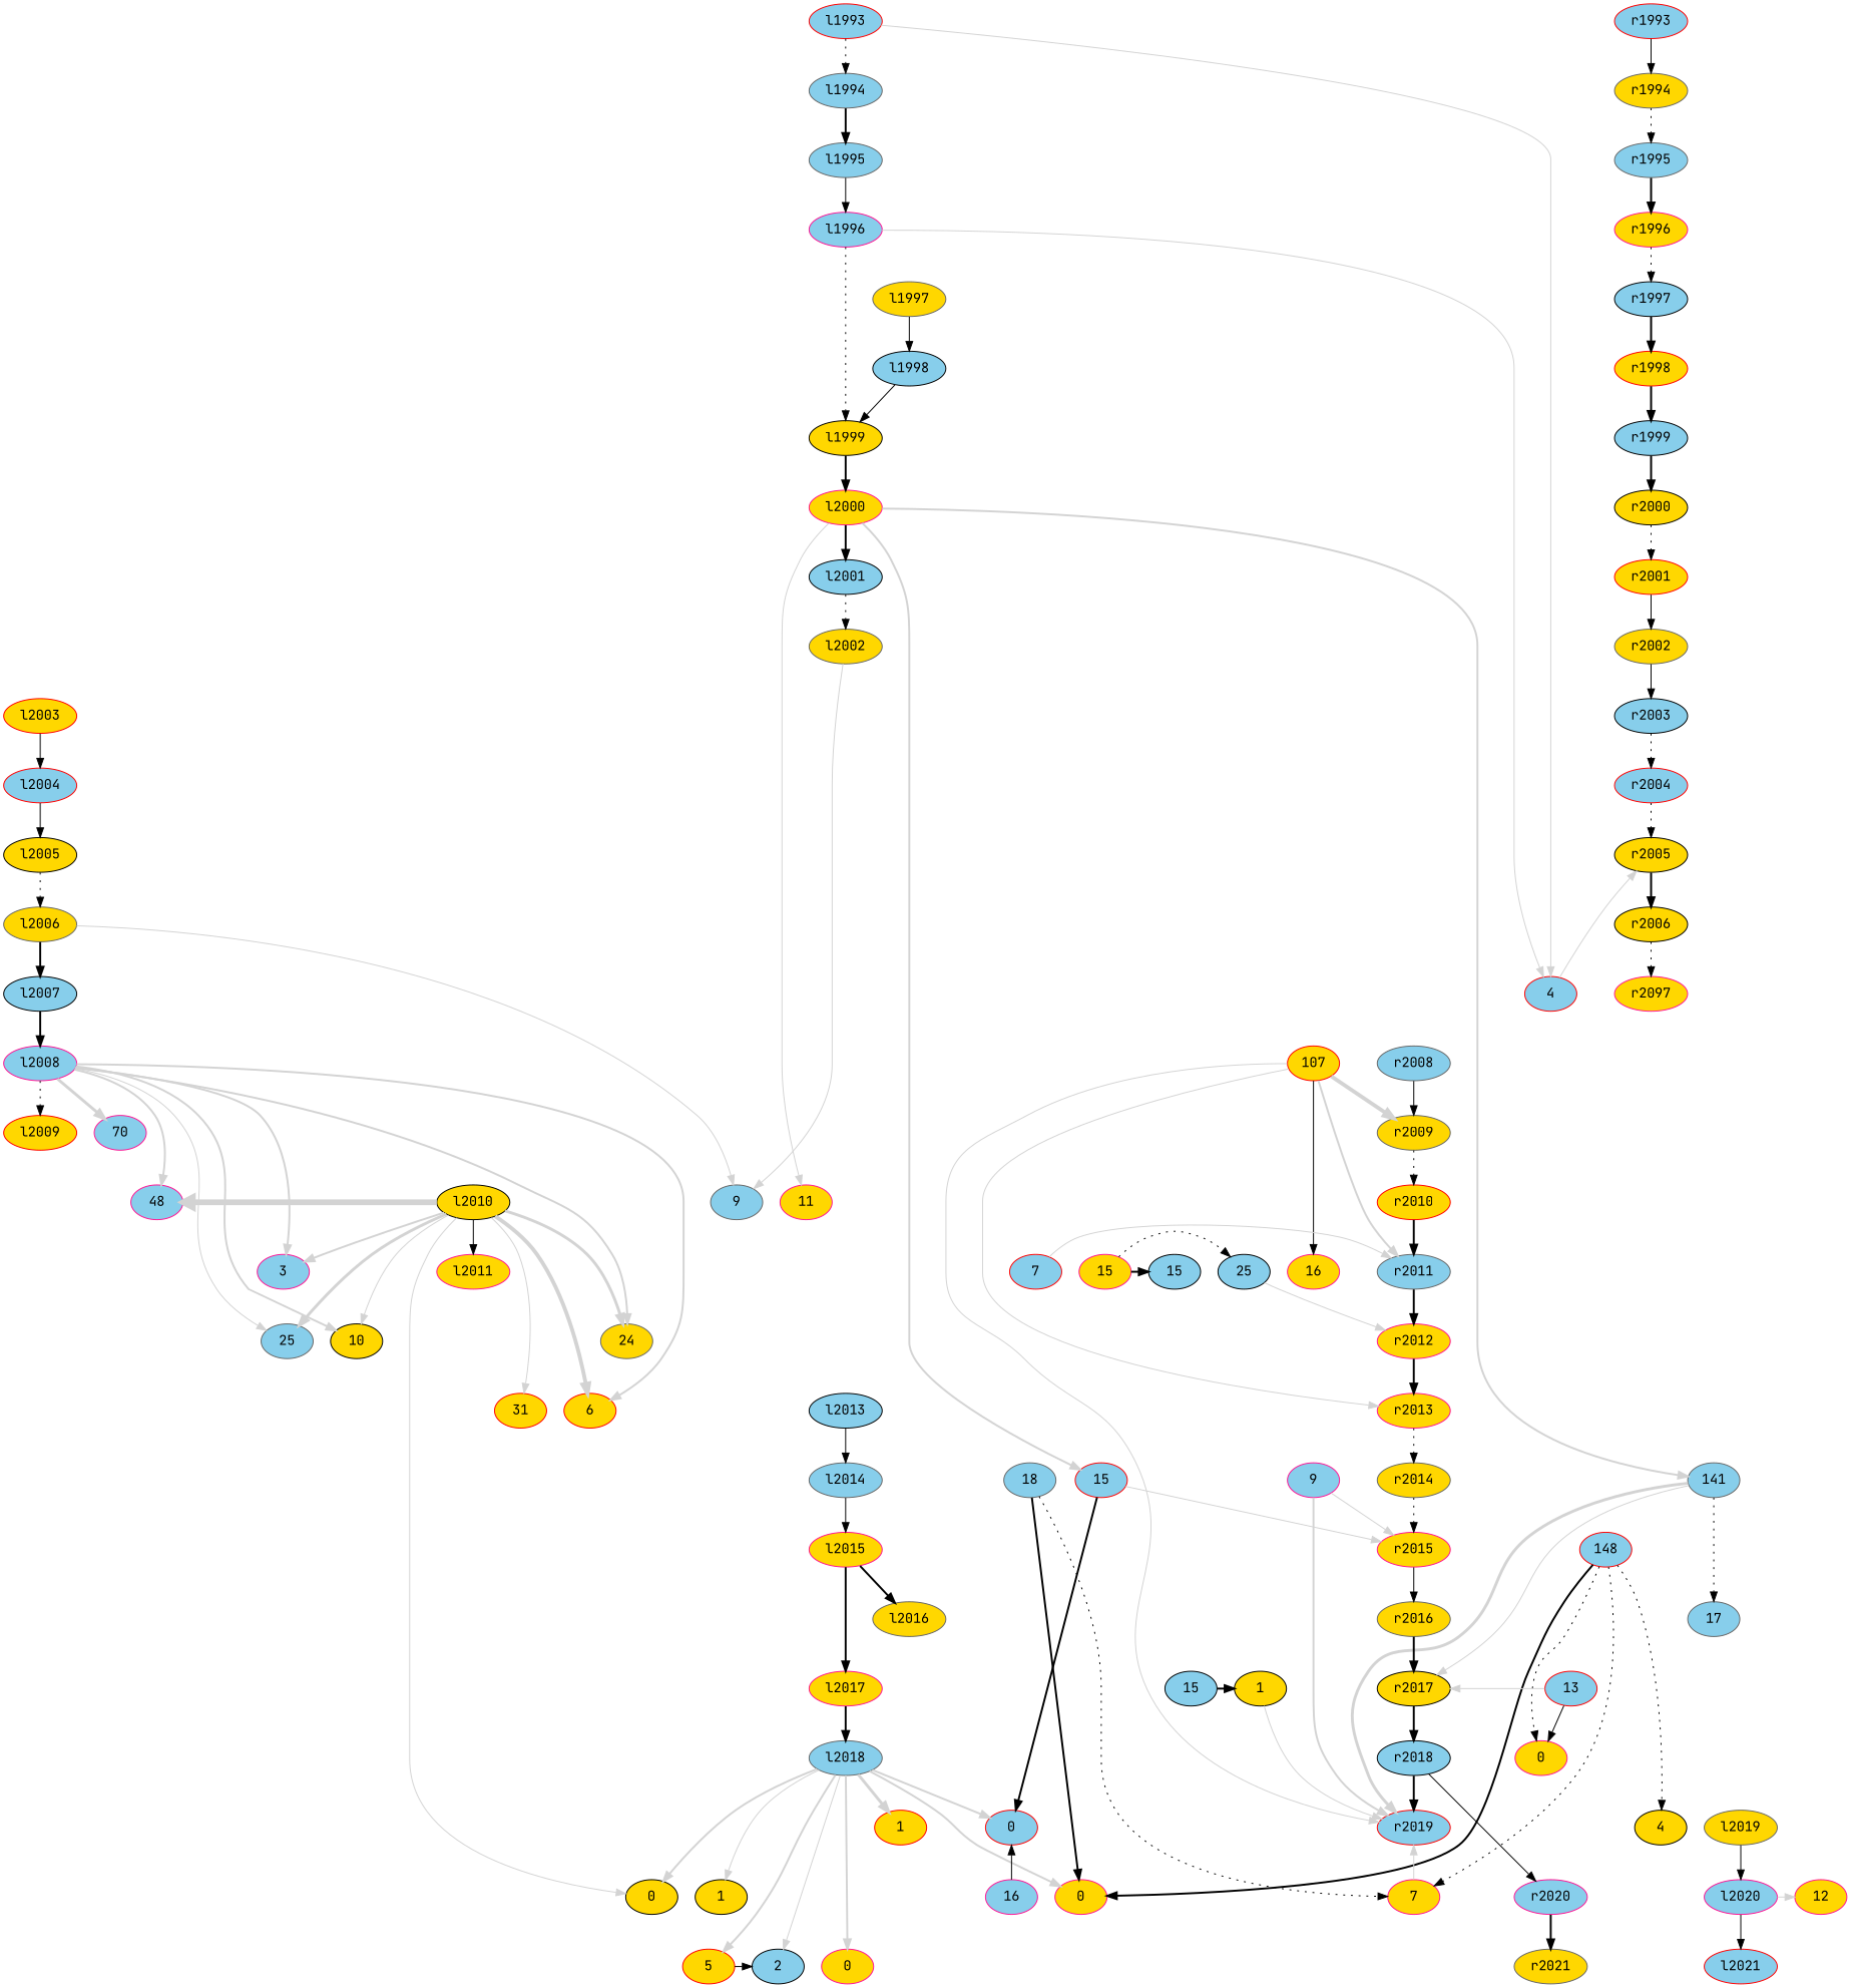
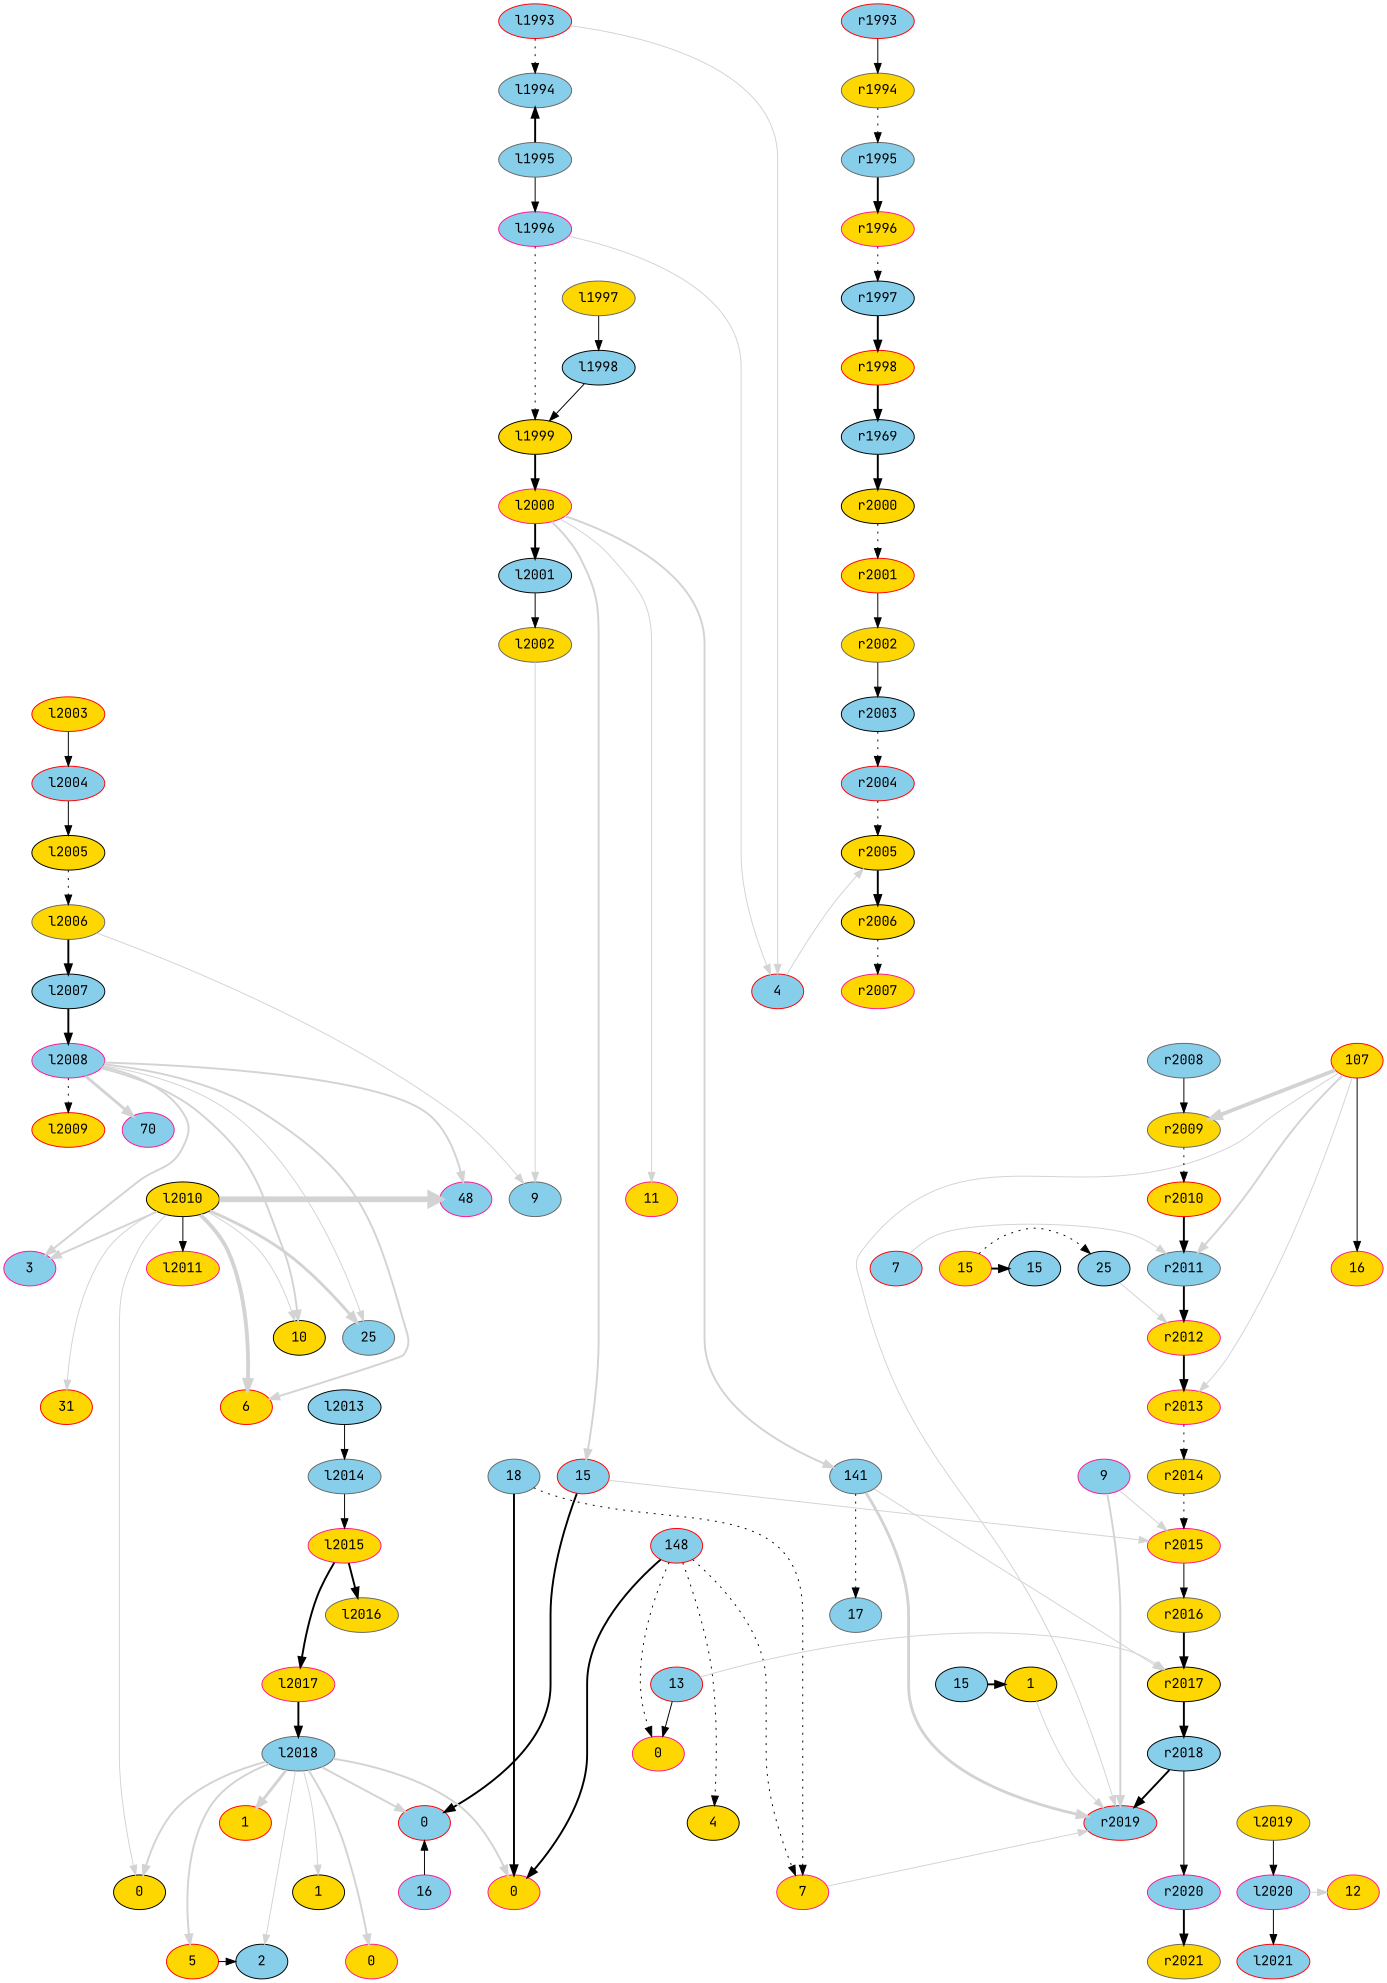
  digraph {
    crossing_type=0
    fontname="JetBrains Mono"
    node [color=deeppink fillcolor=gold fontname="JetBrains Mono" style=filled]
    edge [fontname="JetBrains Mono" weight=10000]
    l1993 [color=red fillcolor=skyblue]
    r1993 [color=red fillcolor=skyblue]
    l1994 [color=gray40 fillcolor=skyblue]
    r1994 [color=gray40]
    l1995 [color=gray40 fillcolor=skyblue]
    r1995 [color=gray40 fillcolor=skyblue]
    l1996 [fillcolor=skyblue]
    r1996
    l1997 [color=gray40]
    r1997 [color=black fillcolor=skyblue]
    l1998 [color=black fillcolor=skyblue]
    r1998 [color=red]
    l2001 [color=black fillcolor=skyblue]
    r2001 [color=red]
    l1999 [color=black]
-   r1999 [color=black fillcolor=skyblue]
+   r1999 [color=black fillcolor=skyblue label=r1969]
    l2000
    r2000 [color=black]
    l2002 [color=gray40]
    r2002 [color=gray40]
    l2003 [color=red]
    r2003 [color=black fillcolor=skyblue]
    l2004 [color=red fillcolor=skyblue]
    r2004 [color=red fillcolor=skyblue]
    l2005 [color=black]
    r2005 [color=black]
    l2006 [color=gray40]
    r2006 [color=black]
    l2007 [color=black fillcolor=skyblue]
    n30 [color=red fillcolor=skyblue label=4]
-   r2007 [label=r2097]
+   r2007
    l2008 [fillcolor=skyblue]
    n33 [color=red label=107]
    r2008 [color=gray40 fillcolor=skyblue]
    l2009 [color=red]
    n36 [fillcolor=skyblue label=70]
    r2009 [color=gray40]
    l2010 [color=black]
    n39 [color=gray40 fillcolor=skyblue label=9]
    n40 [fillcolor=skyblue label=48]
    n41 [label=11]
    r2010 [color=red]
    l2011
    n44 [color=black fillcolor=skyblue label=25]
    n45 [color=red fillcolor=skyblue label=7]
    n46 [label=15]
    n47 [label=16]
    n48 [color=black fillcolor=skyblue label=15]
    n49 [fillcolor=skyblue label=3]
    r2011 [color=gray40 fillcolor=skyblue]
    n51 [color=black label=10]
    n52 [color=gray40 fillcolor=skyblue label=25]
-   n53 [color=gray40 label=24]
    r2012
    l2013 [color=black fillcolor=skyblue]
    n56 [color=red label=31]
    n57 [color=red label=6]
    r2013
    l2014 [color=gray40 fillcolor=skyblue]
    n60 [color=gray40 fillcolor=skyblue label=18]
    n61 [fillcolor=skyblue label=9]
    n62 [color=gray40 fillcolor=skyblue label=141]
    n63 [color=red fillcolor=skyblue label=15]
    r2014 [color=gray40]
    l2015
    n66 [color=red fillcolor=skyblue label=148]
    r2015
    l2016 [color=gray40]
    n69 [color=gray40 fillcolor=skyblue label=17]
    r2016 [color=gray40]
    l2017
    n72 [color=black label=1]
    n73 [color=red fillcolor=skyblue label=13]
    n74 [color=black fillcolor=skyblue label=15]
    r2017 [color=black]
    l2018 [color=gray40 fillcolor=skyblue]
    n77 [label=0]
    r2018 [color=black fillcolor=skyblue]
    l2019 [color=gray40]
    n80 [color=black label=4]
    n81 [color=red label=1]
    n82 [color=red fillcolor=skyblue label=0]
    r2019 [color=red fillcolor=skyblue]
    l2020 [fillcolor=skyblue]
    n85 [label=12]
    n86 [label=0]
    n87 [color=black label=1]
    n88 [fillcolor=skyblue label=16]
    n89 [label=7]
    n90 [color=black label=0]
    r2020 [fillcolor=skyblue]
    l2021 [color=red fillcolor=skyblue]
    n93 [color=red label=5]
    n94 [label=0]
    n95 [color=black fillcolor=skyblue label=2]
    r2021 [color=gray40]
    subgraph sub_1 {
      rank=same
      l1993
      r1993
    }
    subgraph sub_2 {
      rank=same
      l1994
      r1994
    }
    subgraph sub_3 {
      rank=same
      l1995
      r1995
    }
    subgraph sub_4 {
      rank=same
      l1996
      r1996
    }
    subgraph sub_5 {
      rank=same
      l1997
      r1997
    }
    subgraph sub_6 {
      rank=same
      l1998
      r1998
    }
    subgraph sub_7 {
      rank=same
      l2001
      r2001
    }
    subgraph sub_8 {
      rank=same
      l1999
      r1999
    }
    subgraph sub_9 {
      rank=same
      l2000
      r2000
    }
    subgraph sub_10 {
      rank=same
      l2002
      r2002
    }
    subgraph sub_11 {
      rank=same
      l2003
      r2003
    }
    subgraph sub_12 {
      rank=same
      l2004
      r2004
    }
    subgraph sub_13 {
      rank=same
      l2005
      r2005
    }
    subgraph sub_14 {
      rank=same
      l2006
      r2006
    }
    subgraph sub_15 {
      rank=same
      l2007
      n30
      r2007
    }
    subgraph sub_16 {
      rank=same
      l2008
      n33
      r2008
    }
    subgraph sub_17 {
      rank=same
      l2009
      n36
      r2009
    }
    subgraph sub_18 {
      rank=same
      l2010
      n39
      n40
      n41
      r2010
    }
    subgraph sub_19 {
      rank=same
      l2011
      n44
      n45
      n46
      n47
      n48
      n49
      r2011
    }
    subgraph sub_20 {
      rank=same
      n51
      n52
-     n53
      r2012
    }
    subgraph sub_21 {
      rank=same
      l2013
      n56
      n57
      r2013
    }
    subgraph sub_22 {
      rank=same
      l2014
      n60
      n61
      n62
      n63
      r2014
    }
    subgraph sub_23 {
      rank=same
      l2015
      n66
      r2015
    }
    subgraph sub_24 {
      rank=same
      l2016
      n69
      r2016
    }
    subgraph sub_25 {
      rank=same
      l2017
      n72
      n73
      n74
      r2017
    }
    subgraph sub_26 {
      rank=same
      l2018
      n77
      r2018
    }
    subgraph sub_27 {
      rank=same
      l2019
      n80
      n81
      n82
      r2019
    }
    subgraph sub_28 {
      rank=same
      l2020
      n85
      n86
      n87
      n88
      n89
      n90
      r2020
    }
    subgraph sub_29 {
      rank=same
      l2021
      n93
      n94
      n95
      r2021
    }
    subgraph sub_30 {
      color=lightgrey
      label=left
      style=filled
      l1993
      l1994
      l1995
      l1996
      l1997
      l1998
      l2001
      l1999
      l2000
      l2002
      l2003
      l2004
      l2005
      l2006
      l2007
      l2008
      l2009
      l2010
      l2011
      l2013
      l2014
      l2015
      l2016
      l2017
      l2018
      l2019
      l2020
      l2021
    }
    subgraph sub_31 {
      n30
      n33
      n36
      n39
      n40
      n41
      n44
      n45
      n46
      n47
      n48
      n49
      n51
      n52
-     n53
      n56
      n57
      n60
      n61
      n62
      n63
      n66
      n69
      n72
      n73
      n74
      n77
      n80
      n81
      n82
      n85
      n86
      n87
      n88
      n89
      n90
      n93
      n94
      n95
    }
    subgraph sub_32 {
      color=lightgrey
      label=right
      style=filled
      r1993
      r1994
      r1995
      r1996
      r1997
      r1998
      r2001
      r1999
      r2000
      r2002
      r2003
      r2004
      r2005
      r2006
      r2007
      r2008
      r2009
      r2010
      r2011
      r2012
      r2013
      r2014
      r2015
      r2016
      r2017
      r2018
      r2019
      r2020
      r2021
    }
    l1993 -> l1994 [style=dotted]
    l1993 -> n30 [color=lightgray penwidth=1 weight=1]
    r1993 -> r1994 [style=solid]
-   l1994 -> l1995 [style=bold]
+   l1995 -> l1994 [style=bold]
    r1994 -> r1995 [style=dotted]
    l1995 -> l1996 [style=solid]
    r1995 -> r1996 [style=bold]
    l1996 -> l1999 [style=dotted]
    l1996 -> n30 [color=lightgray penwidth=1 weight=1]
    r1996 -> r1997 [style=dotted]
    l1997 -> l1998 [style=solid]
    r1997 -> r1998 [style=bold]
    l1998 -> l1999 [style=solid]
    r1998 -> r1999 [style=bold]
-   l2001 -> l2002 [style=dotted]
+   l2001 -> l2002 [style=solid]
    r2001 -> r2002 [style=solid]
    l1999 -> l2000 [style=bold]
    r1999 -> r2000 [style=bold]
    l2000 -> l2001 [style=bold]
    l2000 -> n41 [color=lightgray penwidth=1 weight=1]
    l2000 -> n62 [color=lightgray penwidth=2 weight=2]
    l2000 -> n63 [color=lightgray penwidth=2 weight=2]
    r2000 -> r2001 [style=dotted]
    l2002 -> n39 [color=lightgray penwidth=1 weight=1]
    r2002 -> r2003 [style=solid]
    l2003 -> l2004 [style=solid]
    r2003 -> r2004 [style=dotted]
    l2004 -> l2005 [style=solid]
    r2004 -> r2005 [style=dotted]
    l2005 -> l2006 [style=dotted]
    r2005 -> r2006 [style=bold]
    l2006 -> l2007 [style=bold]
    l2006 -> n39 [color=lightgray penwidth=1 weight=1]
    r2006 -> r2007 [style=dotted]
    l2007 -> l2008 [style=bold]
    n30 -> r2005 [color=lightgray penwidth=1 weight=1]
    l2008 -> l2009 [style=dotted]
    l2008 -> n36 [color=lightgray penwidth=3 weight=3]
    l2008 -> n40 [color=lightgray penwidth=2 weight=2]
    l2008 -> n49 [color=lightgray penwidth=2 weight=2]
    l2008 -> n51 [color=lightgray penwidth=2 weight=2]
    l2008 -> n52 [color=lightgray penwidth=1 weight=1]
-   l2008 -> n53 [color=lightgray penwidth=2 weight=2]
    l2008 -> n57 [color=lightgray penwidth=2 weight=2]
    n33 -> r2009 [color=lightgray penwidth=4 weight=4]
    n33 -> n47 [style=solid weight=10]
    n33 -> r2011 [color=lightgray penwidth=2 weight=2]
    n33 -> r2013 [color=lightgray penwidth=1 weight=1]
    n33 -> r2019 [color=lightgray penwidth=1 weight=1]
    r2008 -> r2009 [style=solid]
    r2009 -> r2010 [style=dotted]
    l2010 -> n40 [color=lightgray penwidth=6 weight=6]
    l2010 -> l2011 [style=solid]
    l2010 -> n49 [color=lightgray penwidth=2 weight=2]
    l2010 -> n51 [color=lightgray penwidth=1 weight=1]
    l2010 -> n52 [color=lightgray penwidth=3 weight=3]
-   l2010 -> n53 [color=lightgray penwidth=3 weight=3]
    l2010 -> n56 [color=lightgray penwidth=1 weight=1]
    l2010 -> n57 [color=lightgray penwidth=4 weight=4]
    l2010 -> n90 [color=lightgray penwidth=1 weight=1]
    r2010 -> r2011 [style=bold]
    n44 -> r2012 [color=lightgray penwidth=1 weight=1]
    n45 -> r2011 [color=lightgray penwidth=1 weight=1]
    n46 -> n44 [style=dotted weight=10]
    n46 -> n48 [style=bold weight=10]
    r2011 -> r2012 [style=bold]
    r2012 -> r2013 [style=bold]
    l2013 -> l2014 [style=solid]
    r2013 -> r2014 [style=dotted]
    l2014 -> l2015 [style=solid]
    n60 -> n86 [style=bold weight=10]
    n60 -> n89 [style=dotted weight=10]
    n61 -> r2015 [color=lightgray penwidth=1 weight=1]
    n61 -> r2019 [color=lightgray penwidth=2 weight=2]
    n62 -> n69 [style=dotted weight=10]
    n62 -> r2017 [color=lightgray penwidth=1 weight=1]
    n62 -> r2019 [color=lightgray penwidth=3 weight=3]
    n63 -> r2015 [color=lightgray penwidth=1 weight=1]
    n63 -> n82 [style=bold weight=10]
    r2014 -> r2015 [style=dotted]
    l2015 -> l2016 [style=bold]
    l2015 -> l2017 [style=bold]
    n66 -> n77 [style=dotted weight=10]
    n66 -> n80 [style=dotted weight=10]
    n66 -> n86 [style=bold weight=10]
    n66 -> n89 [style=dotted weight=10]
    r2015 -> r2016 [style=solid]
    r2016 -> r2017 [style=bold]
    l2017 -> l2018 [style=bold]
    n72 -> r2019 [color=lightgray penwidth=1 weight=1]
    n73 -> r2017 [color=lightgray penwidth=1 weight=1]
    n73 -> n77 [style=solid weight=10]
    n74 -> n72 [style=bold weight=10]
    r2017 -> r2018 [style=bold]
    l2018 -> n81 [color=lightgray penwidth=3 weight=3]
    l2018 -> n82 [color=lightgray penwidth=2 weight=2]
    l2018 -> n86 [color=lightgray penwidth=2 weight=2]
    l2018 -> n87 [color=lightgray penwidth=1 weight=1]
    l2018 -> n90 [color=lightgray penwidth=2 weight=2]
    l2018 -> n93 [color=lightgray penwidth=2 weight=2]
    l2018 -> n94 [color=lightgray penwidth=2 weight=2]
    l2018 -> n95 [color=lightgray penwidth=1 weight=1]
    r2018 -> r2019 [style=bold]
    r2018 -> r2020 [style=solid]
    l2019 -> l2020 [style=solid]
    l2020 -> n85 [color=lightgray penwidth=1 weight=1]
    l2020 -> l2021 [style=solid]
    n88 -> n82 [style=solid weight=10]
    n89 -> r2019 [color=lightgray penwidth=1 weight=1]
    r2020 -> r2021 [style=bold]
    n93 -> n95 [style=solid weight=10]
  }
